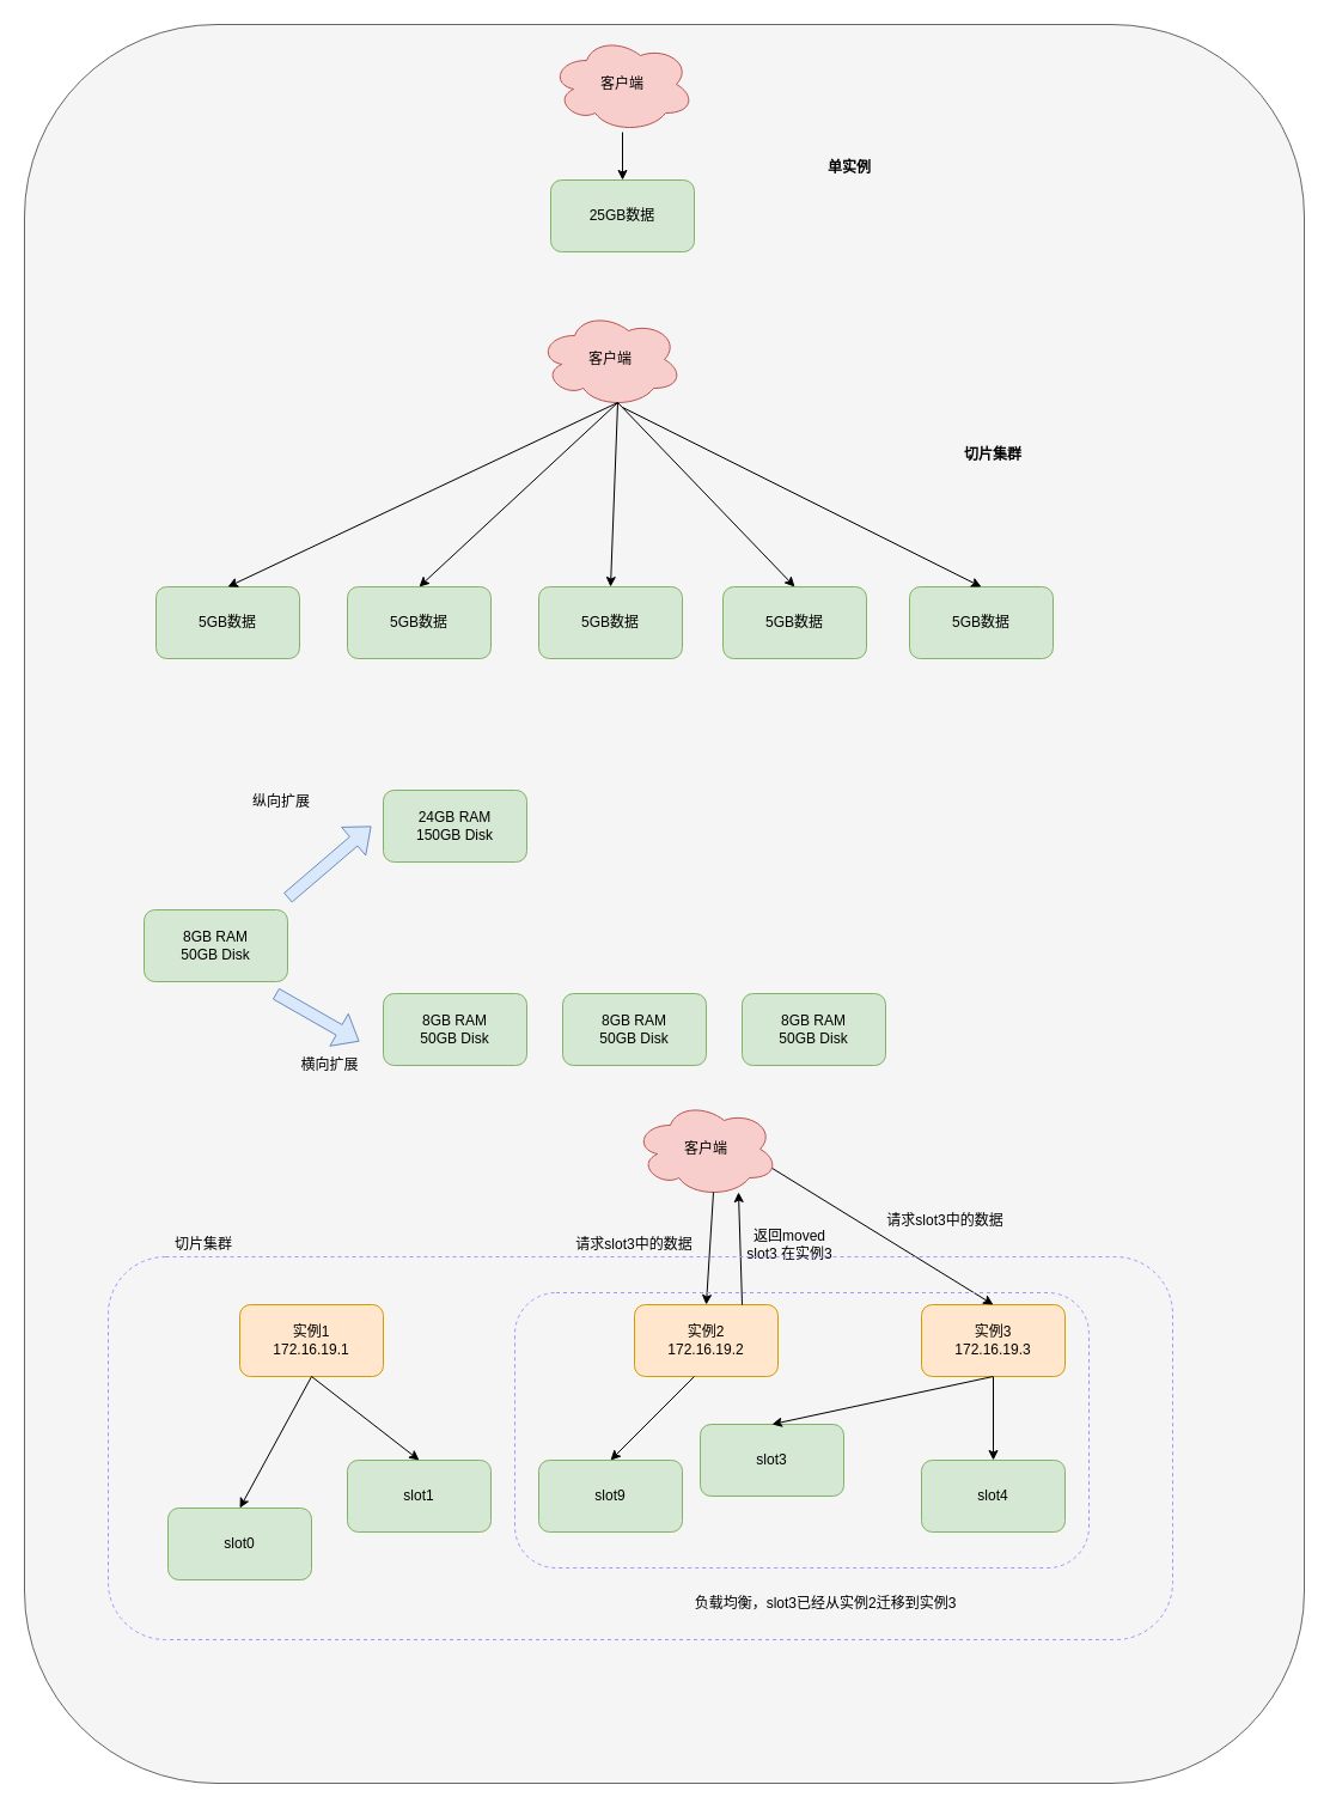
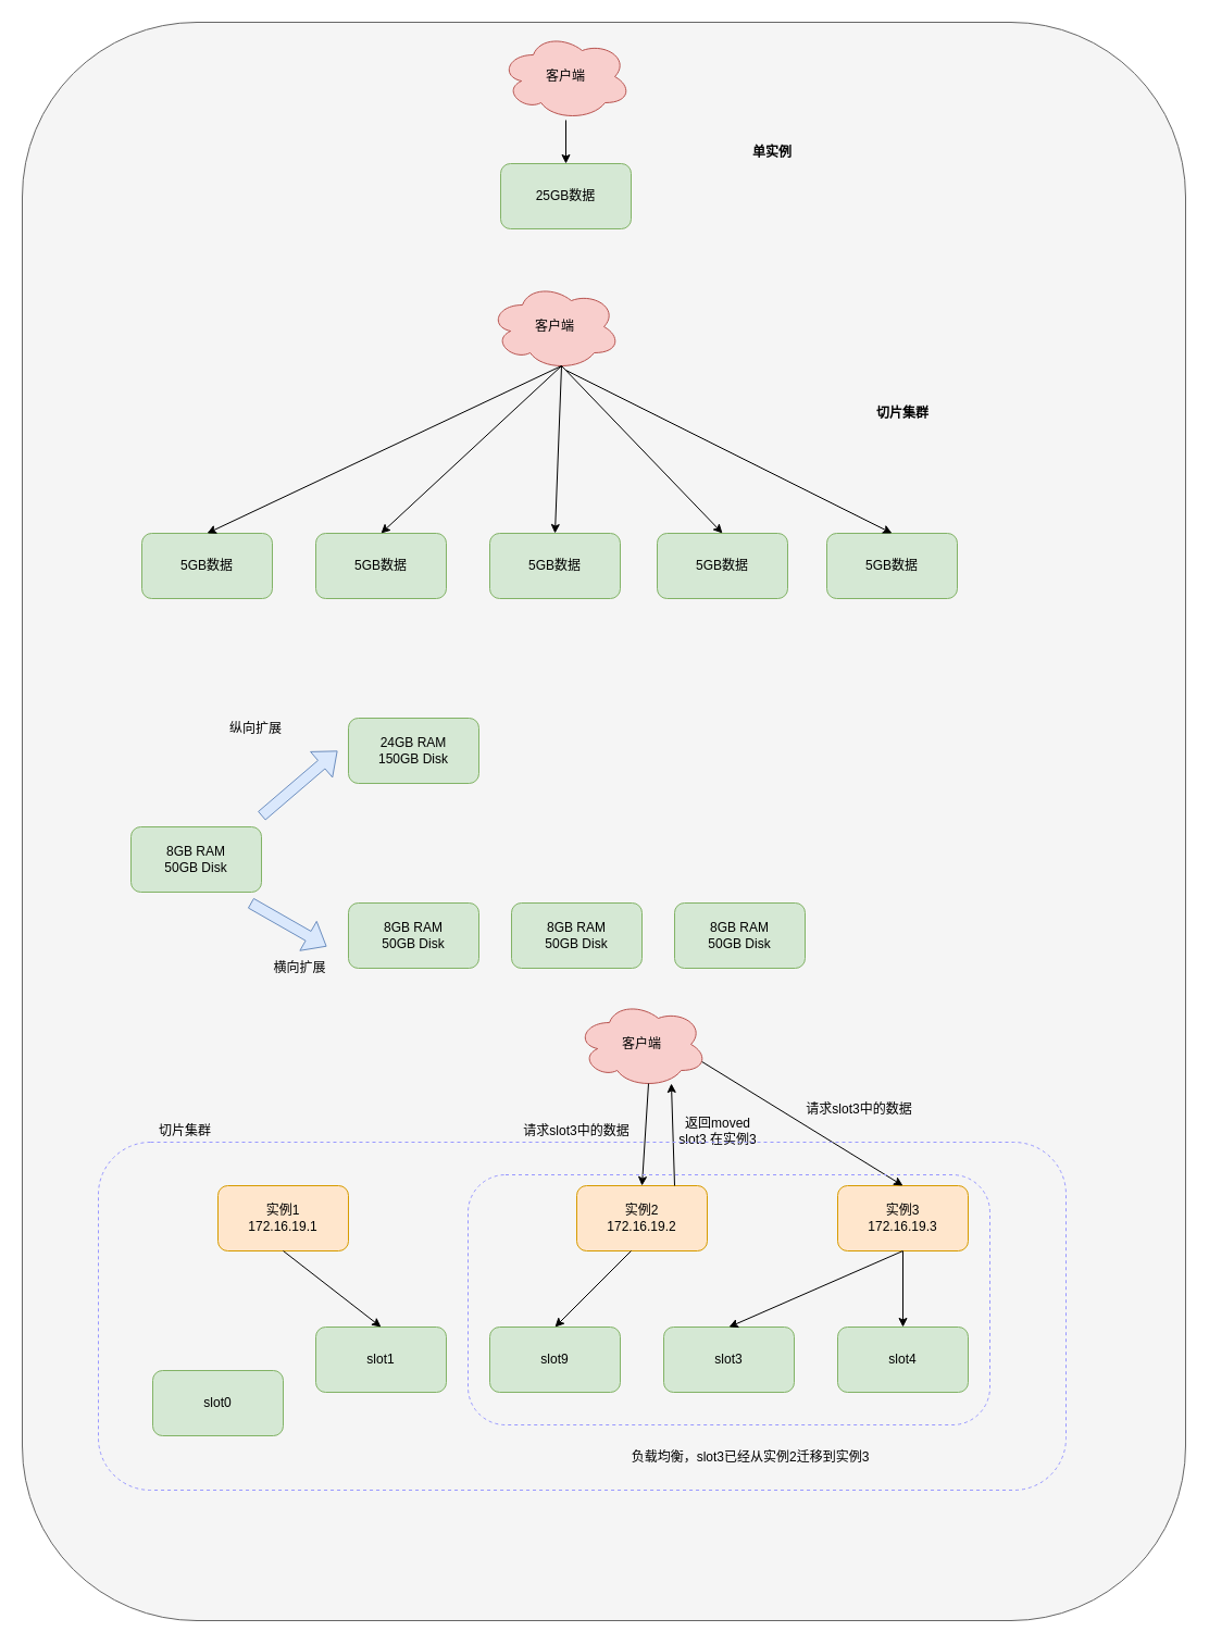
  <mxCell id="0" />
  <mxCell id="1" parent="0" />
  <mxCell id="2" value="" style="rounded=1;whiteSpace=wrap;html=1;fillColor=#f5f5f5;strokeColor=#666666;fontColor=#333333;" vertex="1" parent="1"><mxGeometry x="20" y="20" width="1070" height="1470" as="geometry" /></mxCell>
  <mxCell id="3" style="edgeStyle=orthogonalEdgeStyle;rounded=0;orthogonalLoop=1;jettySize=auto;html=1;" edge="1" parent="1" source="4" target="5"><mxGeometry relative="1" as="geometry" /></mxCell>
  <mxCell id="4" value="客户端" style="ellipse;shape=cloud;whiteSpace=wrap;html=1;fillColor=#f8cecc;strokeColor=#b85450;" vertex="1" parent="1"><mxGeometry x="460" y="30" width="120" height="80" as="geometry" /></mxCell>
  <mxCell id="5" value="25GB数据" style="rounded=1;whiteSpace=wrap;html=1;fillColor=#d5e8d4;strokeColor=#82b366;" vertex="1" parent="1"><mxGeometry x="460" y="150" width="120" height="60" as="geometry" /></mxCell>
  <mxCell id="6" value="客户端" style="ellipse;shape=cloud;whiteSpace=wrap;html=1;fillColor=#f8cecc;strokeColor=#b85450;" vertex="1" parent="1"><mxGeometry x="450" y="260" width="120" height="80" as="geometry" /></mxCell>
  <mxCell id="7" value="5GB数据" style="rounded=1;whiteSpace=wrap;html=1;fillColor=#d5e8d4;strokeColor=#82b366;" vertex="1" parent="1"><mxGeometry x="604" y="490" width="120" height="60" as="geometry" /></mxCell>
  <mxCell id="8" value="5GB数据" style="rounded=1;whiteSpace=wrap;html=1;fillColor=#d5e8d4;strokeColor=#82b366;" vertex="1" parent="1"><mxGeometry x="450" y="490" width="120" height="60" as="geometry" /></mxCell>
  <mxCell id="9" value="5GB数据" style="rounded=1;whiteSpace=wrap;html=1;fillColor=#d5e8d4;strokeColor=#82b366;" vertex="1" parent="1"><mxGeometry x="130" y="490" width="120" height="60" as="geometry" /></mxCell>
  <mxCell id="10" value="5GB数据" style="rounded=1;whiteSpace=wrap;html=1;fillColor=#d5e8d4;strokeColor=#82b366;" vertex="1" parent="1"><mxGeometry x="290" y="490" width="120" height="60" as="geometry" /></mxCell>
  <mxCell id="11" value="5GB数据" style="rounded=1;whiteSpace=wrap;html=1;fillColor=#d5e8d4;strokeColor=#82b366;" vertex="1" parent="1"><mxGeometry x="760" y="490" width="120" height="60" as="geometry" /></mxCell>
  <mxCell id="12" value="" style="endArrow=classic;html=1;entryX=0.5;entryY=0;entryDx=0;entryDy=0;exitX=0.55;exitY=0.95;exitDx=0;exitDy=0;exitPerimeter=0;" edge="1" parent="1" source="6" target="9"><mxGeometry width="50" height="50" relative="1" as="geometry"><mxPoint x="330" y="410" as="sourcePoint" /><mxPoint x="380" y="360" as="targetPoint" /></mxGeometry></mxCell>
  <mxCell id="13" value="" style="endArrow=classic;html=1;entryX=0.5;entryY=0;entryDx=0;entryDy=0;exitX=0.55;exitY=0.95;exitDx=0;exitDy=0;exitPerimeter=0;" edge="1" parent="1" source="6" target="10"><mxGeometry width="50" height="50" relative="1" as="geometry"><mxPoint x="460" y="440" as="sourcePoint" /><mxPoint x="510" y="390" as="targetPoint" /></mxGeometry></mxCell>
  <mxCell id="14" value="" style="endArrow=classic;html=1;entryX=0.5;entryY=0;entryDx=0;entryDy=0;exitX=0.55;exitY=0.95;exitDx=0;exitDy=0;exitPerimeter=0;" edge="1" parent="1" source="6" target="8"><mxGeometry width="50" height="50" relative="1" as="geometry"><mxPoint x="510" y="420" as="sourcePoint" /><mxPoint x="560" y="370" as="targetPoint" /></mxGeometry></mxCell>
  <mxCell id="15" value="" style="endArrow=classic;html=1;entryX=0.5;entryY=0;entryDx=0;entryDy=0;exitX=0.55;exitY=0.95;exitDx=0;exitDy=0;exitPerimeter=0;" edge="1" parent="1" source="6" target="7"><mxGeometry width="50" height="50" relative="1" as="geometry"><mxPoint x="550" y="400" as="sourcePoint" /><mxPoint x="600" y="350" as="targetPoint" /></mxGeometry></mxCell>
  <mxCell id="16" value="" style="endArrow=classic;html=1;entryX=0.5;entryY=0;entryDx=0;entryDy=0;" edge="1" parent="1" target="11"><mxGeometry width="50" height="50" relative="1" as="geometry"><mxPoint x="520" y="340" as="sourcePoint" /><mxPoint x="690" y="330" as="targetPoint" /></mxGeometry></mxCell>
  <mxCell id="17" value="&lt;b&gt;单实例&lt;/b&gt;" style="text;html=1;strokeColor=none;fillColor=none;align=center;verticalAlign=middle;whiteSpace=wrap;rounded=0;" vertex="1" parent="1"><mxGeometry x="650" y="110" width="120" height="60" as="geometry" /></mxCell>
  <mxCell id="18" value="&lt;b&gt;切片集群&lt;/b&gt;" style="text;html=1;strokeColor=none;fillColor=none;align=center;verticalAlign=middle;whiteSpace=wrap;rounded=0;" vertex="1" parent="1"><mxGeometry x="770" y="350" width="120" height="60" as="geometry" /></mxCell>
  <mxCell id="19" value="8GB RAM&lt;br&gt;50GB Disk" style="rounded=1;whiteSpace=wrap;html=1;fillColor=#d5e8d4;strokeColor=#82b366;" vertex="1" parent="1"><mxGeometry x="120" y="760" width="120" height="60" as="geometry" /></mxCell>
  <mxCell id="20" value="24GB RAM&lt;br&gt;150GB Disk" style="rounded=1;whiteSpace=wrap;html=1;fillColor=#d5e8d4;strokeColor=#82b366;" vertex="1" parent="1"><mxGeometry x="320" y="660" width="120" height="60" as="geometry" /></mxCell>
  <mxCell id="21" value="8GB RAM&lt;br&gt;50GB Disk" style="rounded=1;whiteSpace=wrap;html=1;fillColor=#d5e8d4;strokeColor=#82b366;" vertex="1" parent="1"><mxGeometry x="320" y="830" width="120" height="60" as="geometry" /></mxCell>
  <mxCell id="22" value="8GB RAM&lt;br&gt;50GB Disk" style="rounded=1;whiteSpace=wrap;html=1;fillColor=#d5e8d4;strokeColor=#82b366;" vertex="1" parent="1"><mxGeometry x="470" y="830" width="120" height="60" as="geometry" /></mxCell>
  <mxCell id="23" value="8GB RAM&lt;br&gt;50GB Disk" style="rounded=1;whiteSpace=wrap;html=1;fillColor=#d5e8d4;strokeColor=#82b366;" vertex="1" parent="1"><mxGeometry x="620" y="830" width="120" height="60" as="geometry" /></mxCell>
  <mxCell id="24" value="" style="shape=flexArrow;endArrow=classic;html=1;fillColor=#dae8fc;strokeColor=#6c8ebf;" edge="1" parent="1"><mxGeometry width="50" height="50" relative="1" as="geometry"><mxPoint x="230" y="830" as="sourcePoint" /><mxPoint x="300" y="870" as="targetPoint" /></mxGeometry></mxCell>
  <mxCell id="25" value="" style="shape=flexArrow;endArrow=classic;html=1;fillColor=#dae8fc;strokeColor=#6c8ebf;" edge="1" parent="1"><mxGeometry width="50" height="50" relative="1" as="geometry"><mxPoint x="240" y="750" as="sourcePoint" /><mxPoint y="690" as="targetPoint" x="310" /></mxGeometry></mxCell>
  <mxCell id="26" value="纵向扩展" style="text;html=1;strokeColor=none;fillColor=none;align=center;verticalAlign=middle;whiteSpace=wrap;rounded=0;" vertex="1" parent="1"><mxGeometry x="200" y="660" width="70" height="20" as="geometry" /></mxCell>
  <mxCell id="27" value="横向扩展" style="text;html=1;strokeColor=none;fillColor=none;align=center;verticalAlign=middle;whiteSpace=wrap;rounded=0;" vertex="1" parent="1"><mxGeometry x="247.5" y="880" width="55" height="20" as="geometry" /></mxCell>
  <mxCell id="28" value="slot0" style="rounded=1;whiteSpace=wrap;html=1;fillColor=#d5e8d4;strokeColor=#82b366;" vertex="1" parent="1"><mxGeometry x="140" y="1260" width="120" height="60" as="geometry" /></mxCell>
  <mxCell id="29" value="slot1" style="rounded=1;whiteSpace=wrap;html=1;fillColor=#d5e8d4;strokeColor=#82b366;" vertex="1" parent="1"><mxGeometry x="290" y="1220" width="120" height="60" as="geometry" /></mxCell>
  <mxCell id="30" value="slot9" style="rounded=1;whiteSpace=wrap;html=1;fillColor=#d5e8d4;strokeColor=#82b366;" vertex="1" parent="1"><mxGeometry x="450" y="1220" width="120" height="60" as="geometry" /></mxCell>
- <mxCell id="31" value="slot3" style="rounded=1;whiteSpace=wrap;html=1;fillColor=#d5e8d4;strokeColor=#82b366;" vertex="1" parent="1"><mxGeometry x="585" y="1190" width="120" height="60" as="geometry" /></mxCell>
+ <mxCell id="31" value="slot3" style="rounded=1;whiteSpace=wrap;html=1;fillColor=#d5e8d4;strokeColor=#82b366;" vertex="1" parent="1"><mxGeometry x="610" y="1220" width="120" height="60" as="geometry" /></mxCell>
  <mxCell id="32" value="slot4" style="rounded=1;whiteSpace=wrap;html=1;fillColor=#d5e8d4;strokeColor=#82b366;" vertex="1" parent="1"><mxGeometry x="770" y="1220" width="120" height="60" as="geometry" /></mxCell>
  <mxCell id="33" value="实例1&lt;br&gt;172.16.19.1" style="rounded=1;whiteSpace=wrap;html=1;fillColor=#ffe6cc;strokeColor=#d79b00;" vertex="1" parent="1"><mxGeometry x="200" y="1090" width="120" height="60" as="geometry" /></mxCell>
  <mxCell id="34" value="&lt;span&gt;实例2&lt;/span&gt;&lt;br&gt;&lt;span&gt;172.16.19.2&lt;/span&gt;" style="rounded=1;whiteSpace=wrap;html=1;fillColor=#ffe6cc;strokeColor=#d79b00;" vertex="1" parent="1"><mxGeometry x="530" y="1090" width="120" height="60" as="geometry" /></mxCell>
  <mxCell id="35" style="edgeStyle=orthogonalEdgeStyle;rounded=0;orthogonalLoop=1;jettySize=auto;html=1;entryX=0.5;entryY=0;entryDx=0;entryDy=0;" edge="1" parent="1" source="36" target="32"><mxGeometry relative="1" as="geometry" /></mxCell>
  <mxCell id="36" value="&lt;span&gt;实例3&lt;/span&gt;&lt;br&gt;&lt;span&gt;172.16.19.3&lt;/span&gt;" style="rounded=1;whiteSpace=wrap;html=1;fillColor=#ffe6cc;strokeColor=#d79b00;" vertex="1" parent="1"><mxGeometry x="770" y="1090" width="120" height="60" as="geometry" /></mxCell>
- <mxCell id="37" value="" style="endArrow=classic;html=1;entryX=0.5;entryY=0;entryDx=0;entryDy=0;exitX=0.5;exitY=1;exitDx=0;exitDy=0;" edge="1" parent="1" source="33" target="28"><mxGeometry width="50" height="50" relative="1" as="geometry"><mxPoint x="140" y="1180" as="sourcePoint" /><mxPoint x="190" y="1130" as="targetPoint" /></mxGeometry></mxCell>
  <mxCell id="38" value="" style="endArrow=classic;html=1;entryX=0.5;entryY=0;entryDx=0;entryDy=0;exitX=0.5;exitY=1;exitDx=0;exitDy=0;" edge="1" parent="1" source="33" target="29"><mxGeometry width="50" height="50" relative="1" as="geometry"><mxPoint x="260" y="1210" as="sourcePoint" /><mxPoint y="1160" as="targetPoint" x="310" /></mxGeometry></mxCell>
  <mxCell id="39" value="" style="endArrow=classic;html=1;entryX=0.5;entryY=0;entryDx=0;entryDy=0;exitX=0.5;exitY=1;exitDx=0;exitDy=0;" edge="1" parent="1"><mxGeometry width="50" height="50" relative="1" as="geometry"><mxPoint x="580" y="1150" as="sourcePoint" /><mxPoint x="510" y="1220" as="targetPoint" /></mxGeometry></mxCell>
  <mxCell id="40" value="客户端" style="ellipse;shape=cloud;whiteSpace=wrap;html=1;fillColor=#f8cecc;strokeColor=#b85450;" vertex="1" parent="1"><mxGeometry x="530" y="920" width="120" height="80" as="geometry" /></mxCell>
  <mxCell id="41" value="" style="endArrow=classic;html=1;entryX=0.5;entryY=0;entryDx=0;entryDy=0;exitX=0.55;exitY=0.95;exitDx=0;exitDy=0;exitPerimeter=0;" edge="1" parent="1" source="40" target="34"><mxGeometry width="50" height="50" relative="1" as="geometry"><mxPoint x="580" y="1040" as="sourcePoint" /><mxPoint x="630" y="990" as="targetPoint" /></mxGeometry></mxCell>
  <mxCell id="42" value="请求slot3中的数据" style="text;html=1;strokeColor=none;fillColor=none;align=center;verticalAlign=middle;whiteSpace=wrap;rounded=0;" vertex="1" parent="1"><mxGeometry x="480" y="1030" width="100" height="20" as="geometry" /></mxCell>
  <mxCell id="43" value="" style="endArrow=classic;html=1;entryX=0.725;entryY=0.95;entryDx=0;entryDy=0;entryPerimeter=0;exitX=0.75;exitY=0;exitDx=0;exitDy=0;" edge="1" parent="1" source="34" target="40"><mxGeometry width="50" height="50" relative="1" as="geometry"><mxPoint x="630" y="1100" as="sourcePoint" /><mxPoint x="680" y="1050" as="targetPoint" /></mxGeometry></mxCell>
  <mxCell id="44" value="返回moved&lt;br&gt;slot3 在实例3" style="text;html=1;strokeColor=none;fillColor=none;align=center;verticalAlign=middle;whiteSpace=wrap;rounded=0;" vertex="1" parent="1"><mxGeometry x="610" y="1030" width="100" height="20" as="geometry" /></mxCell>
  <mxCell id="45" value="" style="endArrow=classic;html=1;entryX=0.5;entryY=0;entryDx=0;entryDy=0;exitX=0.5;exitY=1;exitDx=0;exitDy=0;" edge="1" parent="1" source="36" target="31"><mxGeometry width="50" height="50" relative="1" as="geometry"><mxPoint x="660" y="1190" as="sourcePoint" /><mxPoint x="670" y="1210" as="targetPoint" /></mxGeometry></mxCell>
  <mxCell id="46" value="" style="endArrow=classic;html=1;entryX=0.5;entryY=0;entryDx=0;entryDy=0;exitX=0.96;exitY=0.7;exitDx=0;exitDy=0;exitPerimeter=0;" edge="1" parent="1" source="40" target="36"><mxGeometry width="50" height="50" relative="1" as="geometry"><mxPoint x="720" y="1020" as="sourcePoint" /><mxPoint x="770" y="970" as="targetPoint" /></mxGeometry></mxCell>
  <mxCell id="47" value="请求slot3中的数据" style="text;html=1;strokeColor=none;fillColor=none;align=center;verticalAlign=middle;whiteSpace=wrap;rounded=0;" vertex="1" parent="1"><mxGeometry x="740" y="1010" width="100" height="20" as="geometry" /></mxCell>
  <mxCell id="48" value="" style="rounded=1;whiteSpace=wrap;html=1;fillColor=none;dashed=1;strokeColor=#9999FF;" vertex="1" parent="1"><mxGeometry x="430" y="1080" width="480" height="230" as="geometry" /></mxCell>
  <mxCell id="49" value="负载均衡，slot3已经从实例2迁移到实例3" style="text;html=1;strokeColor=none;fillColor=none;align=center;verticalAlign=middle;whiteSpace=wrap;rounded=0;dashed=1;" vertex="1" parent="1"><mxGeometry x="560" y="1320" width="260" height="40" as="geometry" /></mxCell>
  <mxCell id="50" value="" style="rounded=1;whiteSpace=wrap;html=1;dashed=1;strokeColor=#9999FF;fillColor=none;" vertex="1" parent="1"><mxGeometry x="90" y="1050" width="890" height="320" as="geometry" /></mxCell>
  <mxCell id="51" value="切片集群" style="text;html=1;strokeColor=none;fillColor=none;align=center;verticalAlign=middle;whiteSpace=wrap;rounded=0;dashed=1;" vertex="1" parent="1"><mxGeometry x="130" y="1035" width="80" height="10" as="geometry" /></mxCell>
